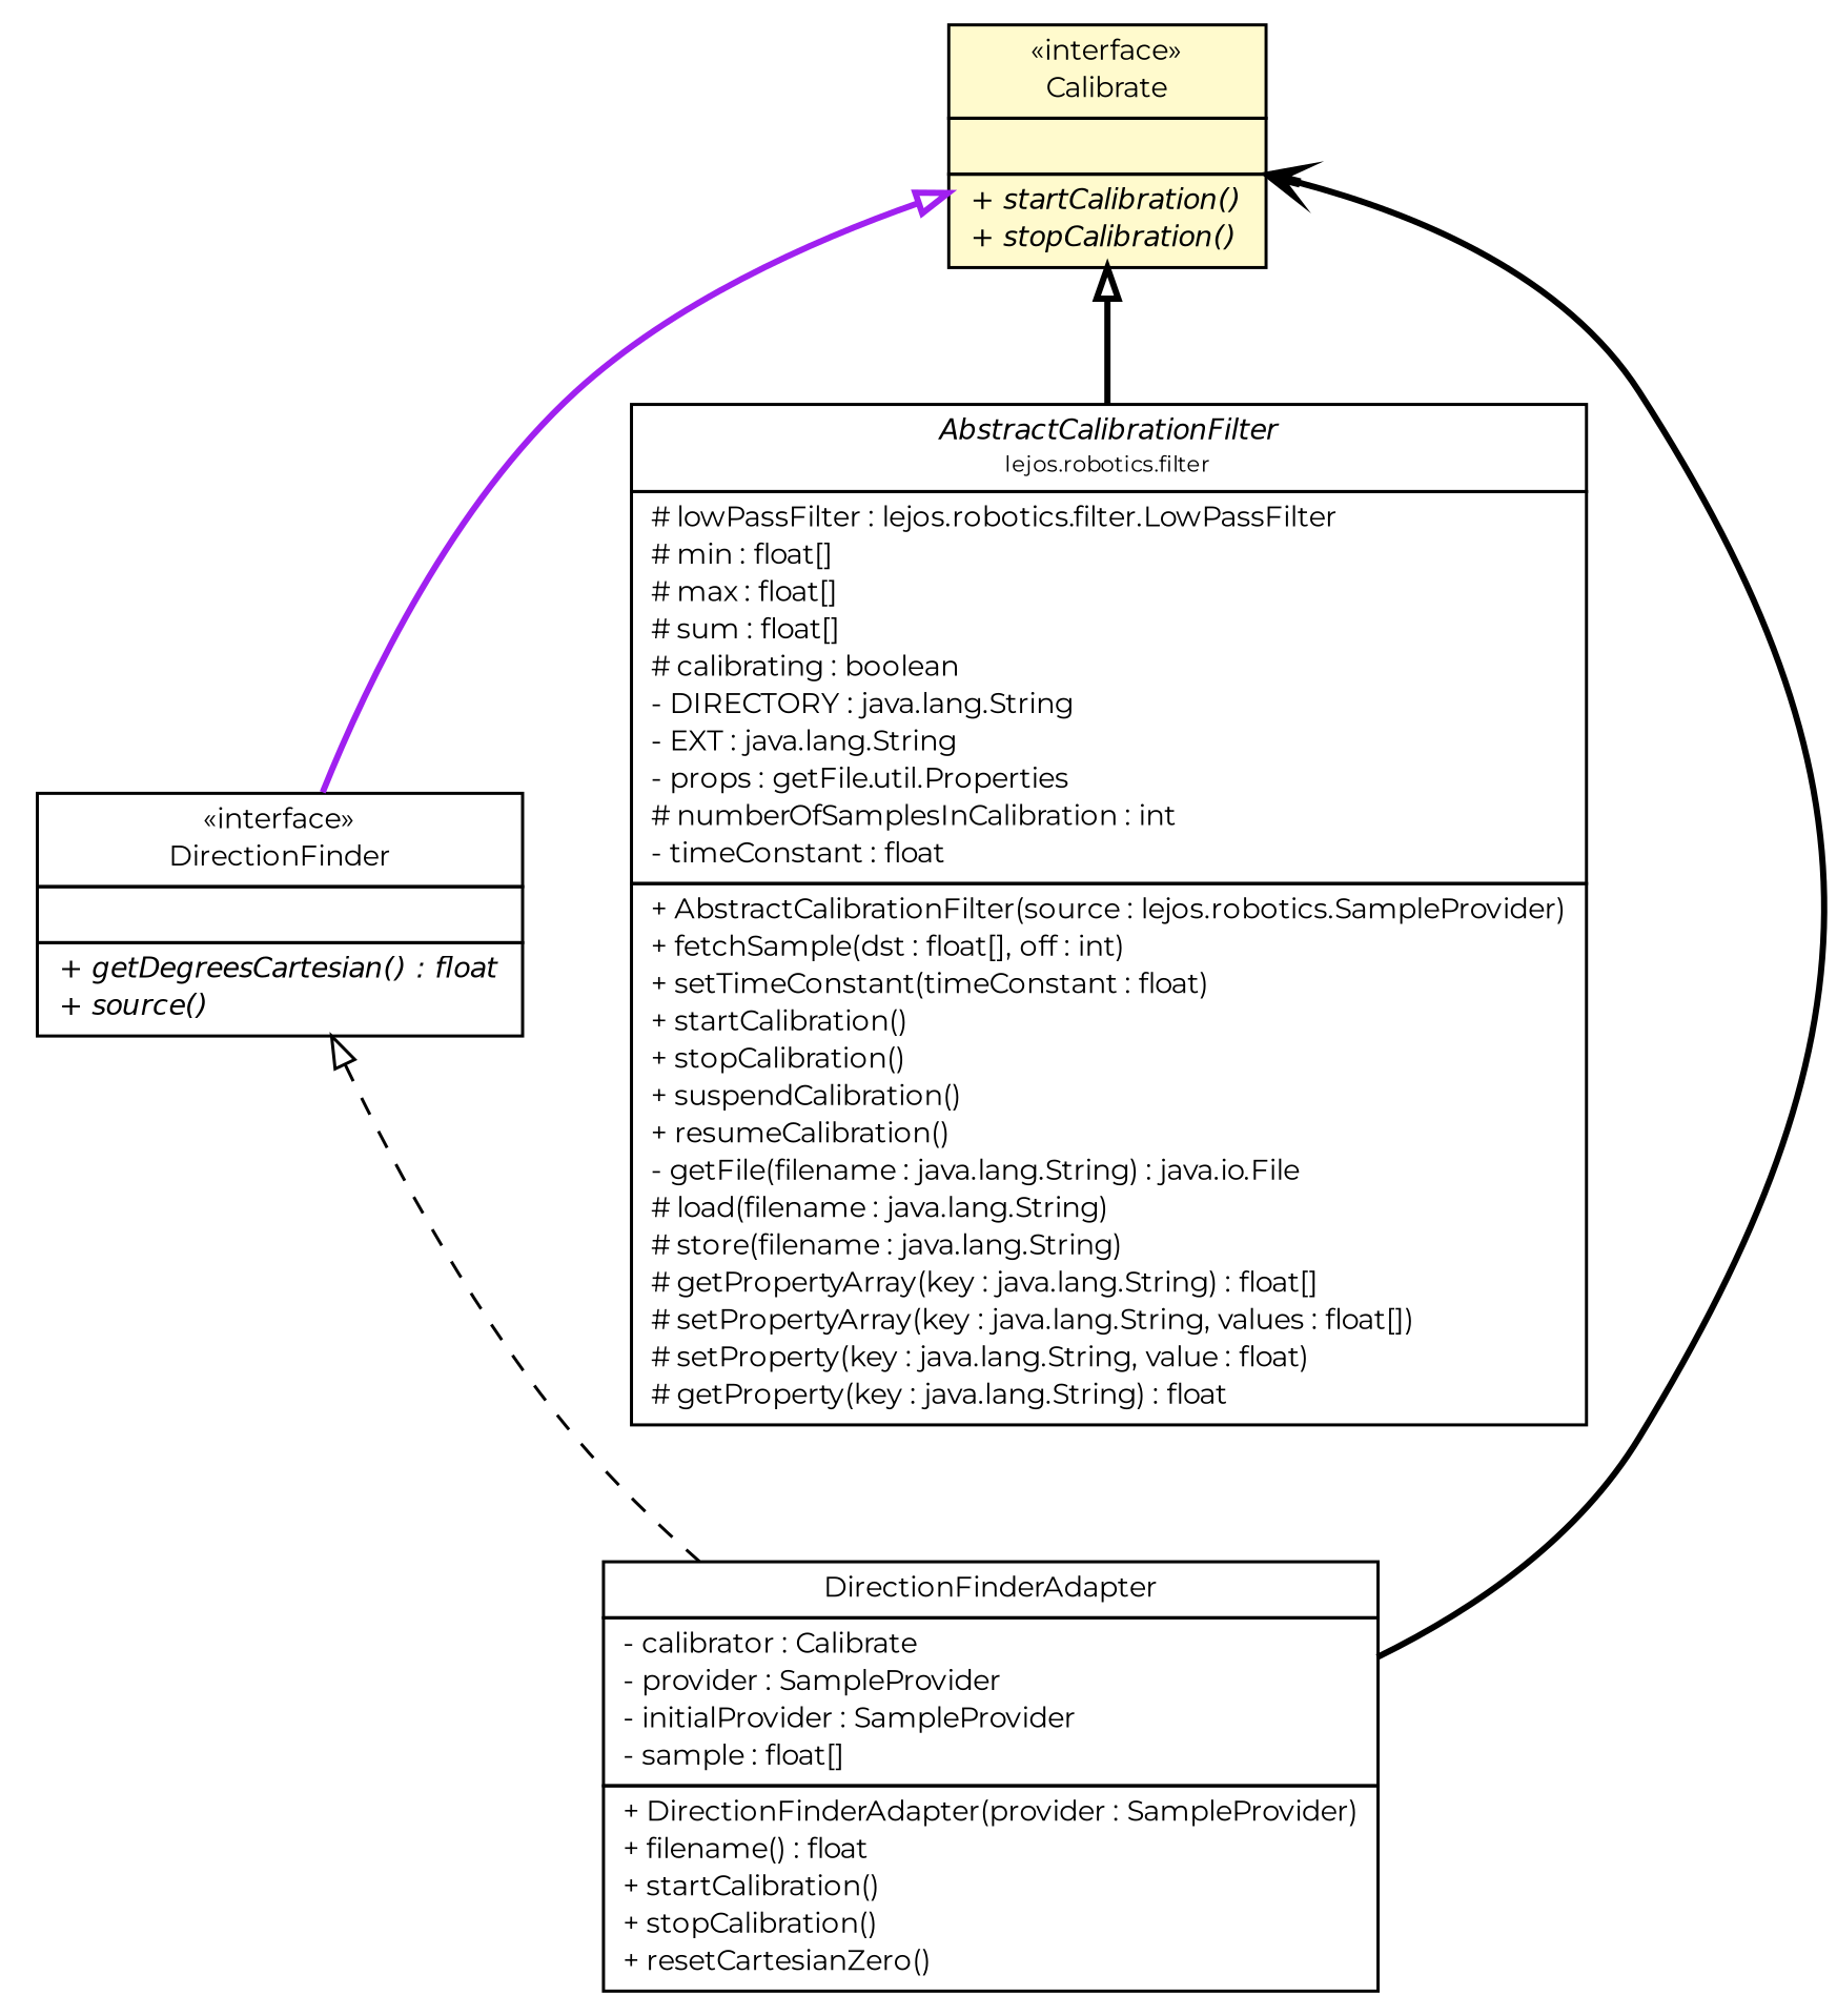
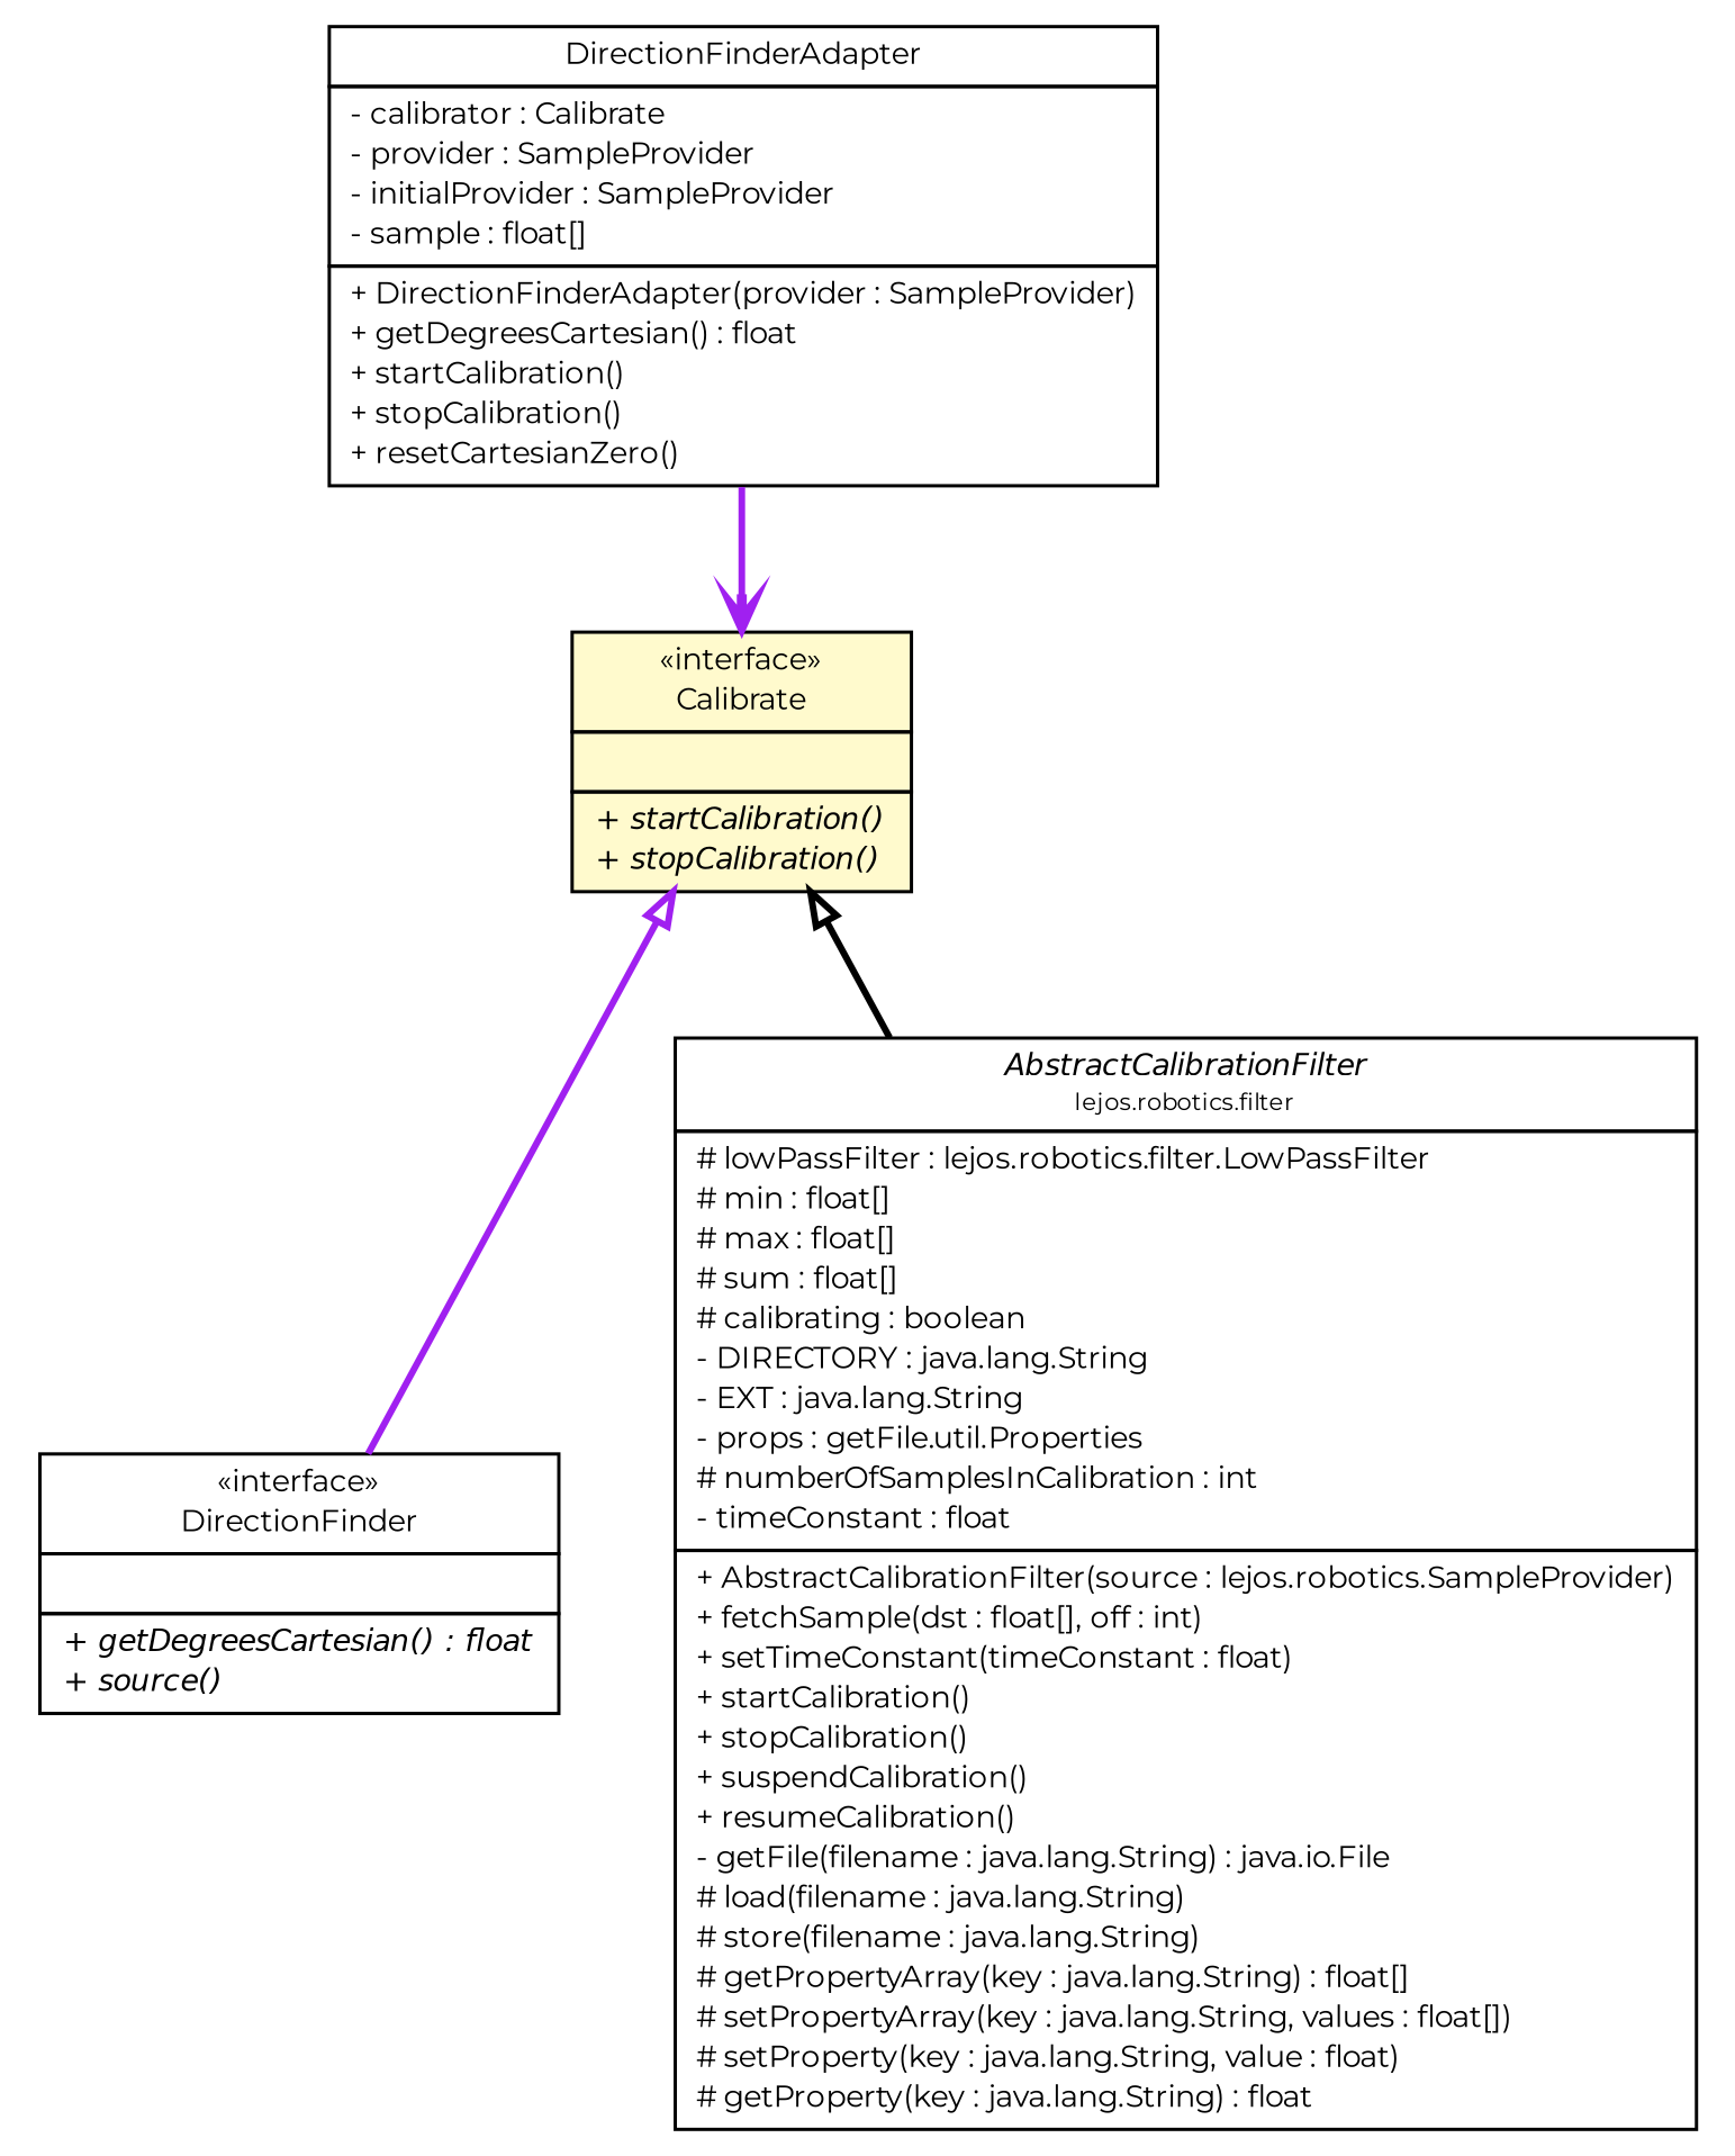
  digraph {
    fontname=Montserrat
    nodesep=0.25
    ranksep=0.5
    node [fontcolor=black fontname=Montserrat fontsize=9.0 shape=plaintext]
    edge [arrowtail=empty color=purple dir=back fontname=Montserrat fontsize=10 headport=p labelfontname=Helvetica labelfontsize=10 style=bold tailport=p]
    n1 [label=<<table title="lejos.robotics.Calibrate" border="0" cellborder="1" cellspacing="0" cellpadding="2" port="p" bgcolor="lemonChiffon" href="./Calibrate.html"> 		<tr><td><table border="0" cellspacing="0" cellpadding="1"> <tr><td align="center" balign="center"> &#171;interface&#187; </td></tr> <tr><td align="center" balign="center"> Calibrate </td></tr> 		</table></td></tr> 		<tr><td><table border="0" cellspacing="0" cellpadding="1"> <tr><td align="left" balign="left">  </td></tr> 		</table></td></tr> 		<tr><td><table border="0" cellspacing="0" cellpadding="1"> <tr><td align="left" balign="left"><font face="Helvetica-Oblique" point-size="9.0"> + startCalibration() </font></td></tr> <tr><td align="left" balign="left"><font face="Helvetica-Oblique" point-size="9.0"> + stopCalibration() </font></td></tr> 		</table></td></tr> 		</table>>]
    n2 [label=<<table title="lejos.robotics.DirectionFinder" border="0" cellborder="1" cellspacing="0" cellpadding="2" port="p" href="./DirectionFinder.html"> 		<tr><td><table border="0" cellspacing="0" cellpadding="1"> <tr><td align="center" balign="center"> &#171;interface&#187; </td></tr> <tr><td align="center" balign="center"> DirectionFinder </td></tr> 		</table></td></tr> 		<tr><td><table border="0" cellspacing="0" cellpadding="1"> <tr><td align="left" balign="left">  </td></tr> 		</table></td></tr> 		<tr><td><table border="0" cellspacing="0" cellpadding="1"> <tr><td align="left" balign="left"><font face="Helvetica-Oblique" point-size="9.0"> + getDegreesCartesian() : float </font></td></tr> <tr><td align="left" balign="left"><font face="Helvetica-Oblique" point-size="9.0"> + source() </font></td></tr> 		</table></td></tr> 		</table>>]
    n3 [label=<<table title="lejos.robotics.filter.AbstractCalibrationFilter" border="0" cellborder="1" cellspacing="0" cellpadding="2" port="p" href="./filter/AbstractCalibrationFilter.html"> 		<tr><td><table border="0" cellspacing="0" cellpadding="1"> <tr><td align="center" balign="center"><font face="Helvetica-Oblique"> AbstractCalibrationFilter </font></td></tr> <tr><td align="center" balign="center"><font point-size="7.0"> lejos.robotics.filter </font></td></tr> 		</table></td></tr> 		<tr><td><table border="0" cellspacing="0" cellpadding="1"> <tr><td align="left" balign="left"> # lowPassFilter : lejos.robotics.filter.LowPassFilter </td></tr> <tr><td align="left" balign="left"> # min : float[] </td></tr> <tr><td align="left" balign="left"> # max : float[] </td></tr> <tr><td align="left" balign="left"> # sum : float[] </td></tr> <tr><td align="left" balign="left"> # calibrating : boolean </td></tr> <tr><td align="left" balign="left"> - DIRECTORY : java.lang.String </td></tr> <tr><td align="left" balign="left"> - EXT : java.lang.String </td></tr> <tr><td align="left" balign="left"> - props : getFile.util.Properties </td></tr> <tr><td align="left" balign="left"> # numberOfSamplesInCalibration : int </td></tr> <tr><td align="left" balign="left"> - timeConstant : float </td></tr> 		</table></td></tr> 		<tr><td><table border="0" cellspacing="0" cellpadding="1"> <tr><td align="left" balign="left"> + AbstractCalibrationFilter(source : lejos.robotics.SampleProvider) </td></tr> <tr><td align="left" balign="left"> + fetchSample(dst : float[], off : int) </td></tr> <tr><td align="left" balign="left"> + setTimeConstant(timeConstant : float) </td></tr> <tr><td align="left" balign="left"> + startCalibration() </td></tr> <tr><td align="left" balign="left"> + stopCalibration() </td></tr> <tr><td align="left" balign="left"> + suspendCalibration() </td></tr> <tr><td align="left" balign="left"> + resumeCalibration() </td></tr> <tr><td align="left" balign="left"> - getFile(filename : java.lang.String) : java.io.File </td></tr> <tr><td align="left" balign="left"> # load(filename : java.lang.String) </td></tr> <tr><td align="left" balign="left"> # store(filename : java.lang.String) </td></tr> <tr><td align="left" balign="left"> # getPropertyArray(key : java.lang.String) : float[] </td></tr> <tr><td align="left" balign="left"> # setPropertyArray(key : java.lang.String, values : float[]) </td></tr> <tr><td align="left" balign="left"> # setProperty(key : java.lang.String, value : float) </td></tr> <tr><td align="left" balign="left"> # getProperty(key : java.lang.String) : float </td></tr> 		</table></td></tr> 		</table>>]
-   n4 [label=<<table title="lejos.robotics.DirectionFinderAdapter" border="0" cellborder="1" cellspacing="0" cellpadding="2" port="p" href="./DirectionFinderAdapter.html"> 		<tr><td><table border="0" cellspacing="0" cellpadding="1"> <tr><td align="center" balign="center"> DirectionFinderAdapter </td></tr> 		</table></td></tr> 		<tr><td><table border="0" cellspacing="0" cellpadding="1"> <tr><td align="left" balign="left"> - calibrator : Calibrate </td></tr> <tr><td align="left" balign="left"> - provider : SampleProvider </td></tr> <tr><td align="left" balign="left"> - initialProvider : SampleProvider </td></tr> <tr><td align="left" balign="left"> - sample : float[] </td></tr> 		</table></td></tr> 		<tr><td><table border="0" cellspacing="0" cellpadding="1"> <tr><td align="left" balign="left"> + DirectionFinderAdapter(provider : SampleProvider) </td></tr> <tr><td align="left" balign="left"> + filename() : float </td></tr> <tr><td align="left" balign="left"> + startCalibration() </td></tr> <tr><td align="left" balign="left"> + stopCalibration() </td></tr> <tr><td align="left" balign="left"> + resetCartesianZero() </td></tr> 		</table></td></tr> 		</table>>]
+   n4 [label=<<table title="lejos.robotics.DirectionFinderAdapter" border="0" cellborder="1" cellspacing="0" cellpadding="2" port="p" href="./DirectionFinderAdapter.html"> 		<tr><td><table border="0" cellspacing="0" cellpadding="1"> <tr><td align="center" balign="center"> DirectionFinderAdapter </td></tr> 		</table></td></tr> 		<tr><td><table border="0" cellspacing="0" cellpadding="1"> <tr><td align="left" balign="left"> - calibrator : Calibrate </td></tr> <tr><td align="left" balign="left"> - provider : SampleProvider </td></tr> <tr><td align="left" balign="left"> - initialProvider : SampleProvider </td></tr> <tr><td align="left" balign="left"> - sample : float[] </td></tr> 		</table></td></tr> 		<tr><td><table border="0" cellspacing="0" cellpadding="1"> <tr><td align="left" balign="left"> + DirectionFinderAdapter(provider : SampleProvider) </td></tr> <tr><td align="left" balign="left"> + getDegreesCartesian() : float </td></tr> <tr><td align="left" balign="left"> + startCalibration() </td></tr> <tr><td align="left" balign="left"> + stopCalibration() </td></tr> <tr><td align="left" balign="left"> + resetCartesianZero() </td></tr> 		</table></td></tr> 		</table>>]
    n1 -> n2
    n1 -> n3 [color=black]
-   n2 -> n4 [color=black style=dashed]
-   n4 -> n1 [arrowhead=open color=black fontcolor=black fontsize=10.0 arrowtail="" dir=""]
+   n4 -> n1 [arrowhead=open fontcolor=black fontsize=10.0 arrowtail="" dir=""]
  }
